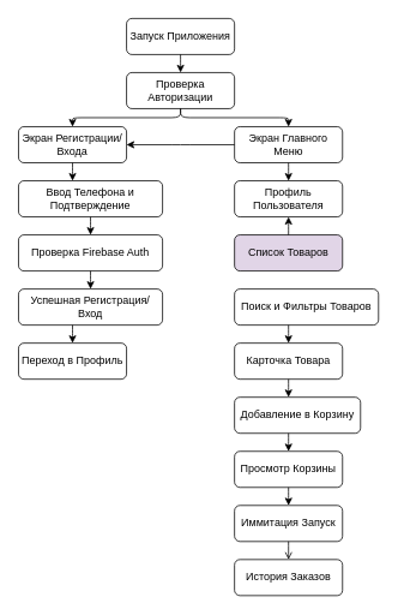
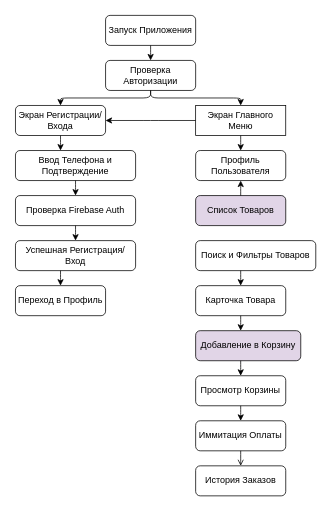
  <mxCell id="0" />
  <mxCell id="1" parent="0" />
  <mxCell id="2" value="Запуск Приложения" style="rounded=1;whiteSpace=wrap;html=1;" parent="1" vertex="1"><mxGeometry x="140" y="20" width="120" height="40" as="geometry" /></mxCell>
  <mxCell id="3" value="" style="edgeStyle=elbowEdgeStyle;rounded=1;" parent="1" source="2" target="4" edge="1"><mxGeometry relative="1" as="geometry" /></mxCell>
  <mxCell id="4" value="Проверка Авторизации" style="rounded=1;whiteSpace=wrap;html=1;" parent="1" vertex="1"><mxGeometry x="140" y="80" width="120" height="40" as="geometry" /></mxCell>
  <mxCell id="5" value="" style="edgeStyle=elbowEdgeStyle;rounded=1;" parent="1" source="4" target="6" edge="1"><mxGeometry relative="1" as="geometry" /></mxCell>
  <mxCell id="6" value="Экран Регистрации/Входа" style="rounded=1;whiteSpace=wrap;html=1;" parent="1" vertex="1"><mxGeometry x="20" y="140" width="120" height="40" as="geometry" /></mxCell>
  <mxCell id="7" value="" style="edgeStyle=elbowEdgeStyle;rounded=1;" parent="1" source="4" target="8" edge="1"><mxGeometry relative="1" as="geometry" /></mxCell>
- <mxCell id="8" value="Экран Главного Меню" style="rounded=1;whiteSpace=wrap;html=1;" parent="1" vertex="1"><mxGeometry x="260" y="140" width="120" height="40" as="geometry" /></mxCell>
+ <mxCell id="8" value="Экран Главного Меню" style="whiteSpace=wrap;html=1;rounded=0;" parent="1" vertex="1"><mxGeometry x="260" y="140" width="120" height="40" as="geometry" /></mxCell>
  <mxCell id="9" value="" style="edgeStyle=elbowEdgeStyle;rounded=1;" parent="1" source="6" target="10" edge="1"><mxGeometry relative="1" as="geometry" /></mxCell>
  <mxCell id="10" value="Ввод Телефона и Подтверждение" style="rounded=1;whiteSpace=wrap;html=1;" parent="1" vertex="1"><mxGeometry x="20" y="200" width="160" height="40" as="geometry" /></mxCell>
  <mxCell id="11" value="" style="edgeStyle=elbowEdgeStyle;rounded=1;" parent="1" source="10" target="12" edge="1"><mxGeometry relative="1" as="geometry" /></mxCell>
  <mxCell id="12" value="Проверка Firebase Auth" style="rounded=1;whiteSpace=wrap;html=1;" parent="1" vertex="1"><mxGeometry x="20" y="260" width="160" height="40" as="geometry" /></mxCell>
  <mxCell id="13" value="" style="edgeStyle=elbowEdgeStyle;rounded=1;" parent="1" source="12" target="14" edge="1"><mxGeometry relative="1" as="geometry" /></mxCell>
  <mxCell id="14" value="Успешная Регистрация/Вход" style="rounded=1;whiteSpace=wrap;html=1;" parent="1" vertex="1"><mxGeometry x="20" y="320" width="160" height="40" as="geometry" /></mxCell>
  <mxCell id="15" value="" style="edgeStyle=elbowEdgeStyle;rounded=1;" parent="1" source="14" target="16" edge="1"><mxGeometry relative="1" as="geometry" /></mxCell>
  <mxCell id="16" value="Переход в Профиль" style="rounded=1;whiteSpace=wrap;html=1;" parent="1" vertex="1"><mxGeometry x="20" y="380" width="120" height="40" as="geometry" /></mxCell>
  <mxCell id="17" value="" style="edgeStyle=elbowEdgeStyle;rounded=1;" parent="1" source="8" target="18" edge="1"><mxGeometry relative="1" as="geometry" /></mxCell>
  <mxCell id="18" value="Профиль Пользователя" style="rounded=1;whiteSpace=wrap;html=1;" parent="1" vertex="1"><mxGeometry x="260" y="200" width="120" height="40" as="geometry" /></mxCell>
  <mxCell id="19" value="" style="edgeStyle=elbowEdgeStyle;rounded=1;" parent="1" source="8" target="6" edge="1"><mxGeometry relative="1" as="geometry" /></mxCell>
  <mxCell id="20" value="Список Товаров" style="rounded=1;whiteSpace=wrap;html=1;fillColor=#e1d5e7;" parent="1" vertex="1"><mxGeometry x="260" y="260" width="120" height="40" as="geometry" /></mxCell>
  <mxCell id="21" value="" style="edgeStyle=elbowEdgeStyle;rounded=1;" parent="1" source="20" target="18" edge="1"><mxGeometry relative="1" as="geometry" /></mxCell>
  <mxCell id="22" value="Поиск и Фильтры Товаров" style="rounded=1;whiteSpace=wrap;html=1;" parent="1" vertex="1"><mxGeometry x="260" y="320" width="160" height="40" as="geometry" /></mxCell>
  <mxCell id="23" value="" style="edgeStyle=elbowEdgeStyle;rounded=1;" parent="1" source="22" target="24" edge="1"><mxGeometry relative="1" as="geometry" /></mxCell>
  <mxCell id="24" value="Карточка Товара" style="rounded=1;whiteSpace=wrap;html=1;" parent="1" vertex="1"><mxGeometry x="260" y="380" width="120" height="40" as="geometry" /></mxCell>
  <mxCell id="25" value="" style="edgeStyle=elbowEdgeStyle;rounded=1;" parent="1" source="24" target="26" edge="1"><mxGeometry relative="1" as="geometry" /></mxCell>
- <mxCell id="26" value="Добавление в Корзину" style="rounded=1;whiteSpace=wrap;html=1;" parent="1" vertex="1"><mxGeometry x="260" y="440" width="140" height="40" as="geometry" /></mxCell>
+ <mxCell id="26" value="Добавление в Корзину" style="rounded=1;whiteSpace=wrap;html=1;fillColor=#e1d5e7;" parent="1" vertex="1"><mxGeometry x="260" y="440" width="140" height="40" as="geometry" /></mxCell>
  <mxCell id="27" value="" style="edgeStyle=elbowEdgeStyle;rounded=1;" parent="1" source="26" target="28" edge="1"><mxGeometry relative="1" as="geometry" /></mxCell>
  <mxCell id="28" value="Просмотр Корзины" style="rounded=1;whiteSpace=wrap;html=1;" parent="1" vertex="1"><mxGeometry x="260" y="500" width="120" height="40" as="geometry" /></mxCell>
  <mxCell id="29" value="" style="edgeStyle=elbowEdgeStyle;rounded=1;" parent="1" source="28" target="30" edge="1"><mxGeometry relative="1" as="geometry" /></mxCell>
- <mxCell id="30" value="Иммитация Запуск" style="rounded=1;whiteSpace=wrap;html=1;" parent="1" vertex="1"><mxGeometry x="260" y="560" width="120" height="40" as="geometry" /></mxCell>
+ <mxCell id="30" value="Иммитация Оплаты" style="rounded=1;whiteSpace=wrap;html=1;" parent="1" vertex="1"><mxGeometry x="260" y="560" width="120" height="40" as="geometry" /></mxCell>
  <mxCell id="31" value="" style="edgeStyle=elbowEdgeStyle;rounded=1;endArrow=open;" parent="1" source="30" target="32" edge="1"><mxGeometry relative="1" as="geometry" /></mxCell>
  <mxCell id="32" value="История Заказов" style="rounded=1;whiteSpace=wrap;html=1;" parent="1" vertex="1"><mxGeometry x="260" y="620" width="120" height="40" as="geometry" /></mxCell>
